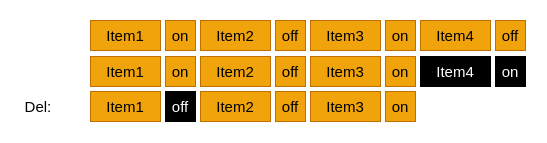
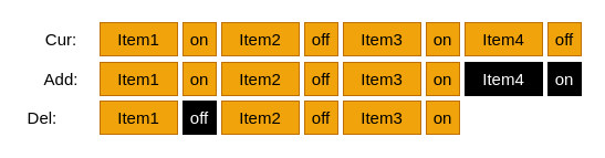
  <mxCell id="0" />
  <mxCell id="1" parent="0" />
  <mxCell id="2" value="&lt;font color=&quot;#000000&quot; style=&quot;font-size: 15px&quot;&gt;Item1&lt;/font&gt;" style="rounded=0;whiteSpace=wrap;html=1;shadow=0;glass=0;comic=0;fillColor=#f0a30a;strokeColor=#BD7000;fontColor=#ffffff;" vertex="1" parent="1"><mxGeometry x="90" y="20" width="70" height="30" as="geometry" /></mxCell>
  <mxCell id="3" value="&lt;font color=&quot;#000000&quot; style=&quot;font-size: 15px&quot;&gt;Item2&lt;/font&gt;" style="rounded=0;whiteSpace=wrap;html=1;shadow=0;glass=0;comic=0;fillColor=#f0a30a;strokeColor=#BD7000;fontColor=#ffffff;" vertex="1" parent="1"><mxGeometry x="200" y="20" width="70" height="30" as="geometry" /></mxCell>
  <mxCell id="4" value="&lt;font color=&quot;#000000&quot; style=&quot;font-size: 15px&quot;&gt;Item3&lt;/font&gt;" style="rounded=0;whiteSpace=wrap;html=1;shadow=0;glass=0;comic=0;fillColor=#f0a30a;strokeColor=#BD7000;fontColor=#ffffff;" vertex="1" parent="1"><mxGeometry x="310" y="20" width="70" height="30" as="geometry" /></mxCell>
+ <mxCell id="5" value="&lt;font style=&quot;font-size: 15px&quot;&gt;Cur:&lt;/font&gt;" style="text;html=1;strokeColor=none;fillColor=none;align=center;verticalAlign=middle;whiteSpace=wrap;rounded=0;shadow=0;glass=0;comic=0;" vertex="1" parent="1"><mxGeometry x="35" y="25" width="40" height="20" as="geometry" /></mxCell>
+ <mxCell id="6" value="&lt;font style=&quot;font-size: 15px&quot;&gt;Add:&lt;/font&gt;" style="text;html=1;strokeColor=none;fillColor=none;align=center;verticalAlign=middle;whiteSpace=wrap;rounded=0;shadow=0;glass=0;comic=0;" vertex="1" parent="1"><mxGeometry x="35" y="61" width="40" height="20" as="geometry" /></mxCell>
  <mxCell id="7" value="&lt;font style=&quot;font-size: 15px&quot;&gt;Del:&amp;nbsp;&lt;/font&gt;" style="text;html=1;strokeColor=none;fillColor=none;align=center;verticalAlign=middle;whiteSpace=wrap;rounded=0;shadow=0;glass=0;comic=0;" vertex="1" parent="1"><mxGeometry x="20" y="96" width="40" height="20" as="geometry" /></mxCell>
  <mxCell id="8" value="&lt;font color=&quot;#000000&quot; style=&quot;font-size: 15px&quot;&gt;on&lt;/font&gt;" style="rounded=0;whiteSpace=wrap;html=1;shadow=0;glass=0;comic=0;fillColor=#f0a30a;strokeColor=#BD7000;fontColor=#ffffff;" vertex="1" parent="1"><mxGeometry x="165" y="20" width="30" height="30" as="geometry" /></mxCell>
  <mxCell id="9" value="&lt;font color=&quot;#000000&quot;&gt;&lt;span style=&quot;font-size: 15px&quot;&gt;on&lt;/span&gt;&lt;/font&gt;" style="rounded=0;whiteSpace=wrap;html=1;shadow=0;glass=0;comic=0;fillColor=#f0a30a;strokeColor=#BD7000;fontColor=#ffffff;" vertex="1" parent="1"><mxGeometry x="385" y="20" width="30" height="30" as="geometry" /></mxCell>
  <mxCell id="10" value="&lt;font color=&quot;#000000&quot; style=&quot;font-size: 15px&quot;&gt;off&lt;/font&gt;" style="rounded=0;whiteSpace=wrap;html=1;shadow=0;glass=0;comic=0;fillColor=#f0a30a;strokeColor=#BD7000;fontColor=#ffffff;" vertex="1" parent="1"><mxGeometry x="275" y="20" width="30" height="30" as="geometry" /></mxCell>
  <mxCell id="11" value="&lt;font color=&quot;#000000&quot; style=&quot;font-size: 15px&quot;&gt;Item1&lt;/font&gt;" style="rounded=0;whiteSpace=wrap;html=1;shadow=0;glass=0;comic=0;fillColor=#f0a30a;strokeColor=#BD7000;fontColor=#ffffff;" vertex="1" parent="1"><mxGeometry x="90" y="56" width="70" height="30" as="geometry" /></mxCell>
  <mxCell id="12" value="&lt;font color=&quot;#000000&quot; style=&quot;font-size: 15px&quot;&gt;Item2&lt;/font&gt;" style="rounded=0;whiteSpace=wrap;html=1;shadow=0;glass=0;comic=0;fillColor=#f0a30a;strokeColor=#BD7000;fontColor=#ffffff;" vertex="1" parent="1"><mxGeometry x="200" y="56" width="70" height="30" as="geometry" /></mxCell>
  <mxCell id="13" value="&lt;font color=&quot;#000000&quot; style=&quot;font-size: 15px&quot;&gt;Item3&lt;/font&gt;" style="rounded=0;whiteSpace=wrap;html=1;shadow=0;glass=0;comic=0;fillColor=#f0a30a;strokeColor=#BD7000;fontColor=#ffffff;" vertex="1" parent="1"><mxGeometry x="310" y="56" width="70" height="30" as="geometry" /></mxCell>
  <mxCell id="14" value="&lt;font color=&quot;#000000&quot; style=&quot;font-size: 15px&quot;&gt;on&lt;/font&gt;" style="rounded=0;whiteSpace=wrap;html=1;shadow=0;glass=0;comic=0;fillColor=#f0a30a;strokeColor=#BD7000;fontColor=#ffffff;" vertex="1" parent="1"><mxGeometry x="165" y="56" width="30" height="30" as="geometry" /></mxCell>
  <mxCell id="15" value="&lt;font color=&quot;#000000&quot;&gt;&lt;span style=&quot;font-size: 15px&quot;&gt;on&lt;/span&gt;&lt;/font&gt;" style="rounded=0;whiteSpace=wrap;html=1;shadow=0;glass=0;comic=0;fillColor=#f0a30a;strokeColor=#BD7000;fontColor=#ffffff;" vertex="1" parent="1"><mxGeometry x="385" y="56" width="30" height="30" as="geometry" /></mxCell>
  <mxCell id="16" value="&lt;font color=&quot;#000000&quot; style=&quot;font-size: 15px&quot;&gt;off&lt;/font&gt;" style="rounded=0;whiteSpace=wrap;html=1;shadow=0;glass=0;comic=0;fillColor=#f0a30a;strokeColor=#BD7000;fontColor=#ffffff;" vertex="1" parent="1"><mxGeometry x="275" y="56" width="30" height="30" as="geometry" /></mxCell>
  <mxCell id="17" value="&lt;font&gt;&lt;span style=&quot;font-size: 15px&quot;&gt;on&lt;/span&gt;&lt;/font&gt;" style="rounded=0;whiteSpace=wrap;html=1;shadow=0;glass=0;comic=0;fillColor=#000000;fontColor=#FFFFFF;" vertex="1" parent="1"><mxGeometry x="495" y="56" width="30" height="30" as="geometry" /></mxCell>
  <mxCell id="18" value="&lt;font color=&quot;#000000&quot; style=&quot;font-size: 15px&quot;&gt;Item1&lt;/font&gt;" style="rounded=0;whiteSpace=wrap;html=1;shadow=0;glass=0;comic=0;fillColor=#f0a30a;strokeColor=#BD7000;fontColor=#ffffff;" vertex="1" parent="1"><mxGeometry x="90" y="91" width="70" height="30" as="geometry" /></mxCell>
  <mxCell id="19" value="&lt;font color=&quot;#000000&quot; style=&quot;font-size: 15px&quot;&gt;Item2&lt;/font&gt;" style="rounded=0;whiteSpace=wrap;html=1;shadow=0;glass=0;comic=0;fillColor=#f0a30a;strokeColor=#BD7000;fontColor=#ffffff;" vertex="1" parent="1"><mxGeometry x="200" y="91" width="70" height="30" as="geometry" /></mxCell>
  <mxCell id="20" value="&lt;font color=&quot;#000000&quot; style=&quot;font-size: 15px&quot;&gt;Item3&lt;/font&gt;" style="rounded=0;whiteSpace=wrap;html=1;shadow=0;glass=0;comic=0;fillColor=#f0a30a;strokeColor=#BD7000;fontColor=#ffffff;" vertex="1" parent="1"><mxGeometry x="310" y="91" width="70" height="30" as="geometry" /></mxCell>
  <mxCell id="21" value="&lt;font style=&quot;font-size: 15px&quot;&gt;off&lt;/font&gt;" style="rounded=0;whiteSpace=wrap;html=1;shadow=0;glass=0;comic=0;fillColor=#000000;fontColor=#FFFFFF;" vertex="1" parent="1"><mxGeometry x="165" y="91" width="30" height="30" as="geometry" /></mxCell>
  <mxCell id="22" value="&lt;font color=&quot;#000000&quot;&gt;&lt;span style=&quot;font-size: 15px&quot;&gt;on&lt;/span&gt;&lt;/font&gt;" style="rounded=0;whiteSpace=wrap;html=1;shadow=0;glass=0;comic=0;fillColor=#f0a30a;strokeColor=#BD7000;fontColor=#ffffff;" vertex="1" parent="1"><mxGeometry x="385" y="91" width="30" height="30" as="geometry" /></mxCell>
  <mxCell id="23" value="&lt;font color=&quot;#000000&quot; style=&quot;font-size: 15px&quot;&gt;off&lt;/font&gt;" style="rounded=0;whiteSpace=wrap;html=1;shadow=0;glass=0;comic=0;fillColor=#f0a30a;strokeColor=#BD7000;fontColor=#ffffff;" vertex="1" parent="1"><mxGeometry x="275" y="91" width="30" height="30" as="geometry" /></mxCell>
  <mxCell id="24" value="&lt;font color=&quot;#000000&quot; style=&quot;font-size: 15px&quot;&gt;Item4&lt;/font&gt;" style="rounded=0;whiteSpace=wrap;html=1;shadow=0;glass=0;comic=0;fillColor=#f0a30a;strokeColor=#BD7000;fontColor=#ffffff;" vertex="1" parent="1"><mxGeometry x="420" y="20" width="70" height="30" as="geometry" /></mxCell>
  <mxCell id="25" value="&lt;font color=&quot;#000000&quot;&gt;&lt;span style=&quot;font-size: 15px&quot;&gt;off&lt;/span&gt;&lt;/font&gt;" style="rounded=0;whiteSpace=wrap;html=1;shadow=0;glass=0;comic=0;fillColor=#f0a30a;strokeColor=#BD7000;fontColor=#ffffff;" vertex="1" parent="1"><mxGeometry x="495" y="20" width="30" height="30" as="geometry" /></mxCell>
  <mxCell id="26" value="&lt;font style=&quot;font-size: 15px&quot;&gt;Item4&lt;/font&gt;" style="rounded=0;whiteSpace=wrap;html=1;shadow=0;glass=0;comic=0;fillColor=#000000;fontColor=#FFFFFF;" vertex="1" parent="1"><mxGeometry x="420" y="56" width="70" height="30" as="geometry" /></mxCell>
